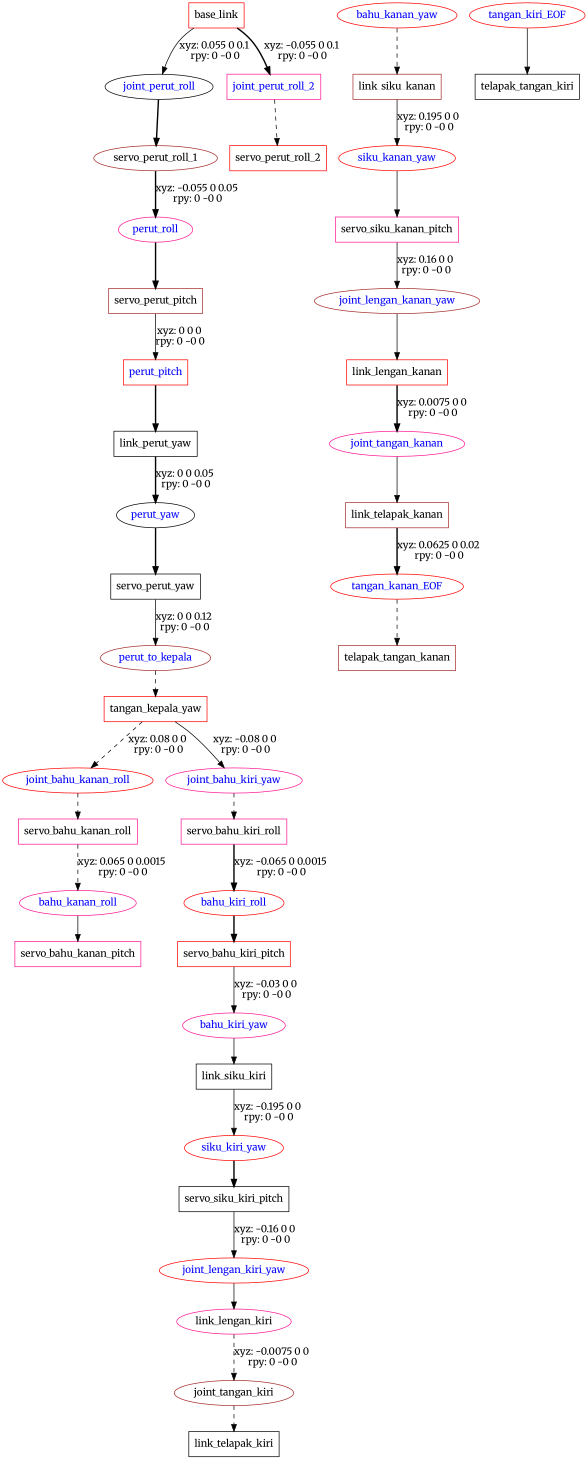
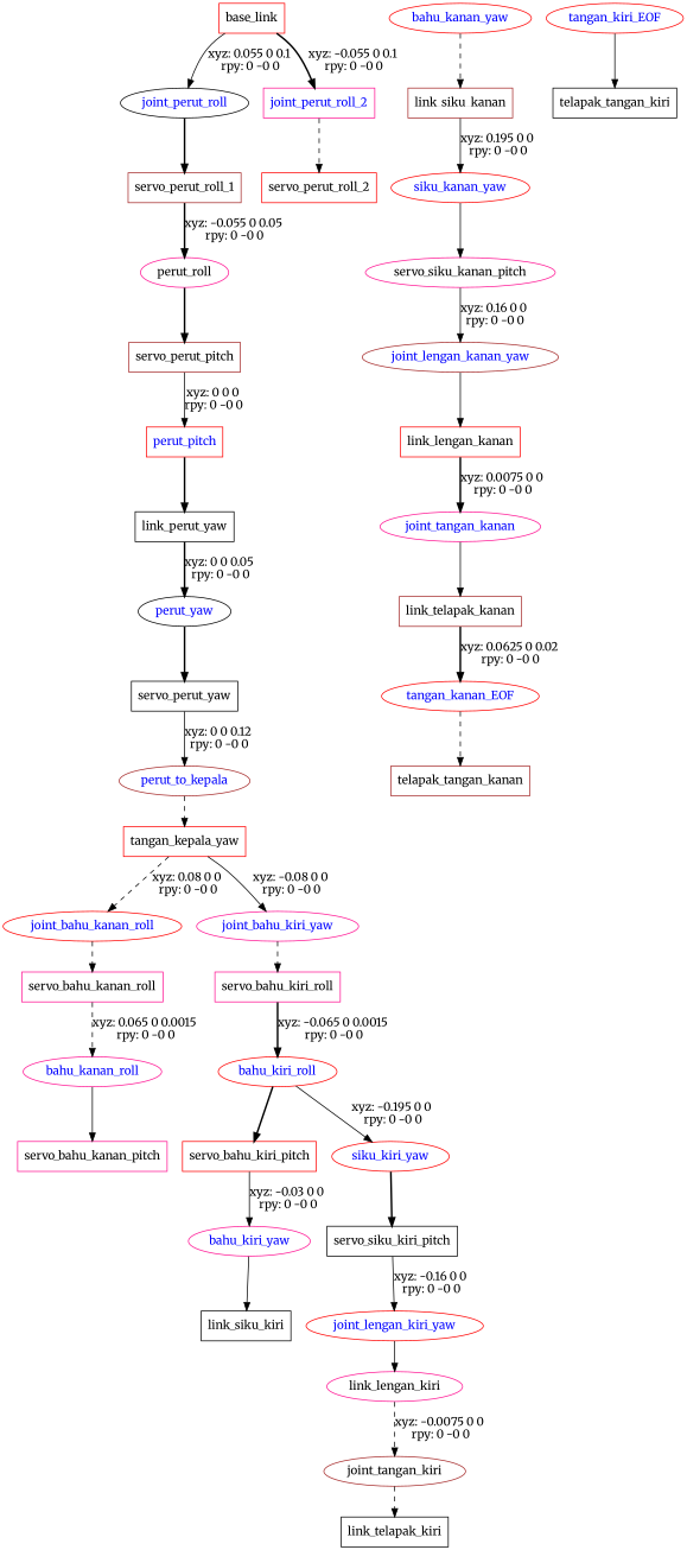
  digraph {
    fontname=Merriweather
    node [color=red fontname=Merriweather shape=box]
    edge [fontname=Merriweather style=solid]
    n1 [label=base_link]
    joint_perut_roll [color=black fontcolor=blue shape=ellipse]
    joint_perut_roll_2 [color=deeppink fontcolor=blue]
-   n4 [color=brown label=servo_perut_roll_1 shape=ellipse]
+   n4 [color=brown label=servo_perut_roll_1]
    n5 [label=servo_perut_roll_2]
-   perut_roll [color=deeppink fontcolor=blue shape=ellipse]
+   perut_roll [color=deeppink fontcolor=black shape=ellipse]
    n7 [color=brown label=servo_perut_pitch]
    perut_pitch [fontcolor=blue]
    n9 [color=black label=link_perut_yaw]
    perut_yaw [color=black fontcolor=blue shape=ellipse]
    n11 [color=black label=servo_perut_yaw]
    perut_to_kepala [color=brown fontcolor=blue shape=ellipse]
    n13 [label=tangan_kepala_yaw]
    joint_bahu_kanan_roll [fontcolor=blue shape=ellipse]
    joint_bahu_kiri_yaw [color=deeppink fontcolor=blue shape=ellipse]
    n16 [color=deeppink label=servo_bahu_kanan_roll]
    n17 [color=deeppink label=servo_bahu_kiri_roll]
    bahu_kanan_roll [color=deeppink fontcolor=blue shape=ellipse]
    n19 [color=deeppink label=servo_bahu_kanan_pitch]
    bahu_kanan_yaw [fontcolor=blue shape=ellipse]
    n21 [color=brown label=link_siku_kanan]
    siku_kanan_yaw [fontcolor=blue shape=ellipse]
-   n23 [color=deeppink label=servo_siku_kanan_pitch]
+   n23 [color=deeppink label=servo_siku_kanan_pitch shape=ellipse]
    joint_lengan_kanan_yaw [color=brown fontcolor=blue shape=ellipse]
    n25 [label=link_lengan_kanan]
    joint_tangan_kanan [color=deeppink fontcolor=blue shape=ellipse]
    n27 [color=brown label=link_telapak_kanan]
    tangan_kanan_EOF [fontcolor=blue shape=ellipse]
    n29 [color=brown label=telapak_tangan_kanan]
    bahu_kiri_roll [fontcolor=blue shape=ellipse]
    n31 [label=servo_bahu_kiri_pitch]
    bahu_kiri_yaw [color=deeppink fontcolor=blue shape=ellipse]
    n33 [color=black label=link_siku_kiri]
    siku_kiri_yaw [fontcolor=blue shape=ellipse]
    n35 [color=black label=servo_siku_kiri_pitch]
    joint_lengan_kiri_yaw [fontcolor=blue shape=ellipse]
    n37 [color=deeppink label=link_lengan_kiri shape=ellipse]
    joint_tangan_kiri [color=brown fontcolor=black shape=ellipse]
    n39 [color=black label=link_telapak_kiri]
    tangan_kiri_EOF [fontcolor=blue shape=ellipse]
    n41 [color=black label=telapak_tangan_kiri]
    n1 -> joint_perut_roll [label="xyz: 0.055 0 0.1 \nrpy: 0 -0 0"]
    n1 -> joint_perut_roll_2 [label="xyz: -0.055 0 0.1 \nrpy: 0 -0 0" style=bold]
    joint_perut_roll -> n4 [style=bold]
    joint_perut_roll_2 -> n5 [style=dashed]
    n4 -> perut_roll [label="xyz: -0.055 0 0.05 \nrpy: 0 -0 0" style=bold]
    perut_roll -> n7 [style=bold]
    n7 -> perut_pitch [label="xyz: 0 0 0 \nrpy: 0 -0 0"]
    perut_pitch -> n9 [style=bold]
    n9 -> perut_yaw [label="xyz: 0 0 0.05 \nrpy: 0 -0 0" style=bold]
    perut_yaw -> n11 [style=bold]
    n11 -> perut_to_kepala [label="xyz: 0 0 0.12 \nrpy: 0 -0 0"]
    perut_to_kepala -> n13 [style=dashed]
    n13 -> joint_bahu_kanan_roll [label="xyz: 0.08 0 0 \nrpy: 0 -0 0" style=dashed]
    n13 -> joint_bahu_kiri_yaw [label="xyz: -0.08 0 0 \nrpy: 0 -0 0"]
    joint_bahu_kanan_roll -> n16 [style=dashed]
    joint_bahu_kiri_yaw -> n17 [style=dashed]
    n16 -> bahu_kanan_roll [label="xyz: 0.065 0 0.0015 \nrpy: 0 -0 0" style=dashed]
    n17 -> bahu_kiri_roll [label="xyz: -0.065 0 0.0015 \nrpy: 0 -0 0" style=bold]
    bahu_kanan_roll -> n19
    bahu_kanan_yaw -> n21 [style=dashed]
    n21 -> siku_kanan_yaw [label="xyz: 0.195 0 0 \nrpy: 0 -0 0"]
    siku_kanan_yaw -> n23
    n23 -> joint_lengan_kanan_yaw [label="xyz: 0.16 0 0 \nrpy: 0 -0 0"]
    joint_lengan_kanan_yaw -> n25
    n25 -> joint_tangan_kanan [label="xyz: 0.0075 0 0 \nrpy: 0 -0 0" style=bold]
    joint_tangan_kanan -> n27
    n27 -> tangan_kanan_EOF [label="xyz: 0.0625 0 0.02 \nrpy: 0 -0 0" style=bold]
    tangan_kanan_EOF -> n29 [style=dashed]
    bahu_kiri_roll -> n31 [style=bold]
    n31 -> bahu_kiri_yaw [label="xyz: -0.03 0 0 \nrpy: 0 -0 0"]
    bahu_kiri_yaw -> n33
-   n33 -> siku_kiri_yaw [label="xyz: -0.195 0 0 \nrpy: 0 -0 0"]
+   bahu_kiri_roll -> siku_kiri_yaw [label="xyz: -0.195 0 0 \nrpy: 0 -0 0"]
    siku_kiri_yaw -> n35 [style=bold]
    n35 -> joint_lengan_kiri_yaw [label="xyz: -0.16 0 0 \nrpy: 0 -0 0"]
    joint_lengan_kiri_yaw -> n37
    n37 -> joint_tangan_kiri [label="xyz: -0.0075 0 0 \nrpy: 0 -0 0" style=dashed]
    joint_tangan_kiri -> n39 [style=dashed]
    tangan_kiri_EOF -> n41
  }
